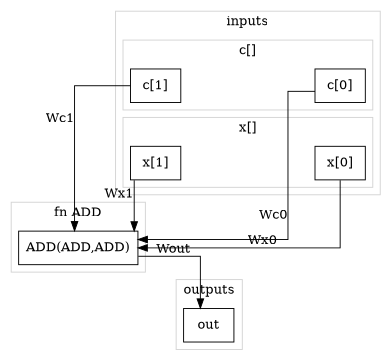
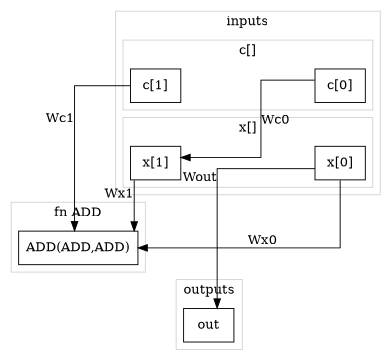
  digraph {
    forcelabels=true
    nodesep=2.0
    splines=ortho
    node [shape=box]
    n1 [label="x[0]"]
    n2 [label="x[1]"]
    n3 [label="c[0]"]
    n4 [label="c[1]"]
    n5 [label="ADD(ADD,ADD)"]
    n6 [label=out]
    subgraph cluster_1 {
      color=lightgray
      label=inputs
      subgraph cluster_2 {
        color=lightgray
        label="x[]"
        n1
        n2
      }
      subgraph cluster_3 {
        color=lightgray
        label="c[]"
        n3
        n4
      }
    }
    subgraph cluster_4 {
      color=lightgray
      label="fn ADD"
      n5
    }
    subgraph cluster_5 {
      color=lightgray
      label=outputs
      n6
    }
    n1 -> n5 [xlabel=Wx0]
    n2 -> n5 [xlabel=Wx1]
-   n3 -> n5 [xlabel=Wc0]
+   n3 -> n2 [xlabel=Wc0]
    n4 -> n5 [xlabel=Wc1]
-   n5 -> n6 [xlabel=Wout]
+   n1 -> n6 [xlabel=Wout]
  }
